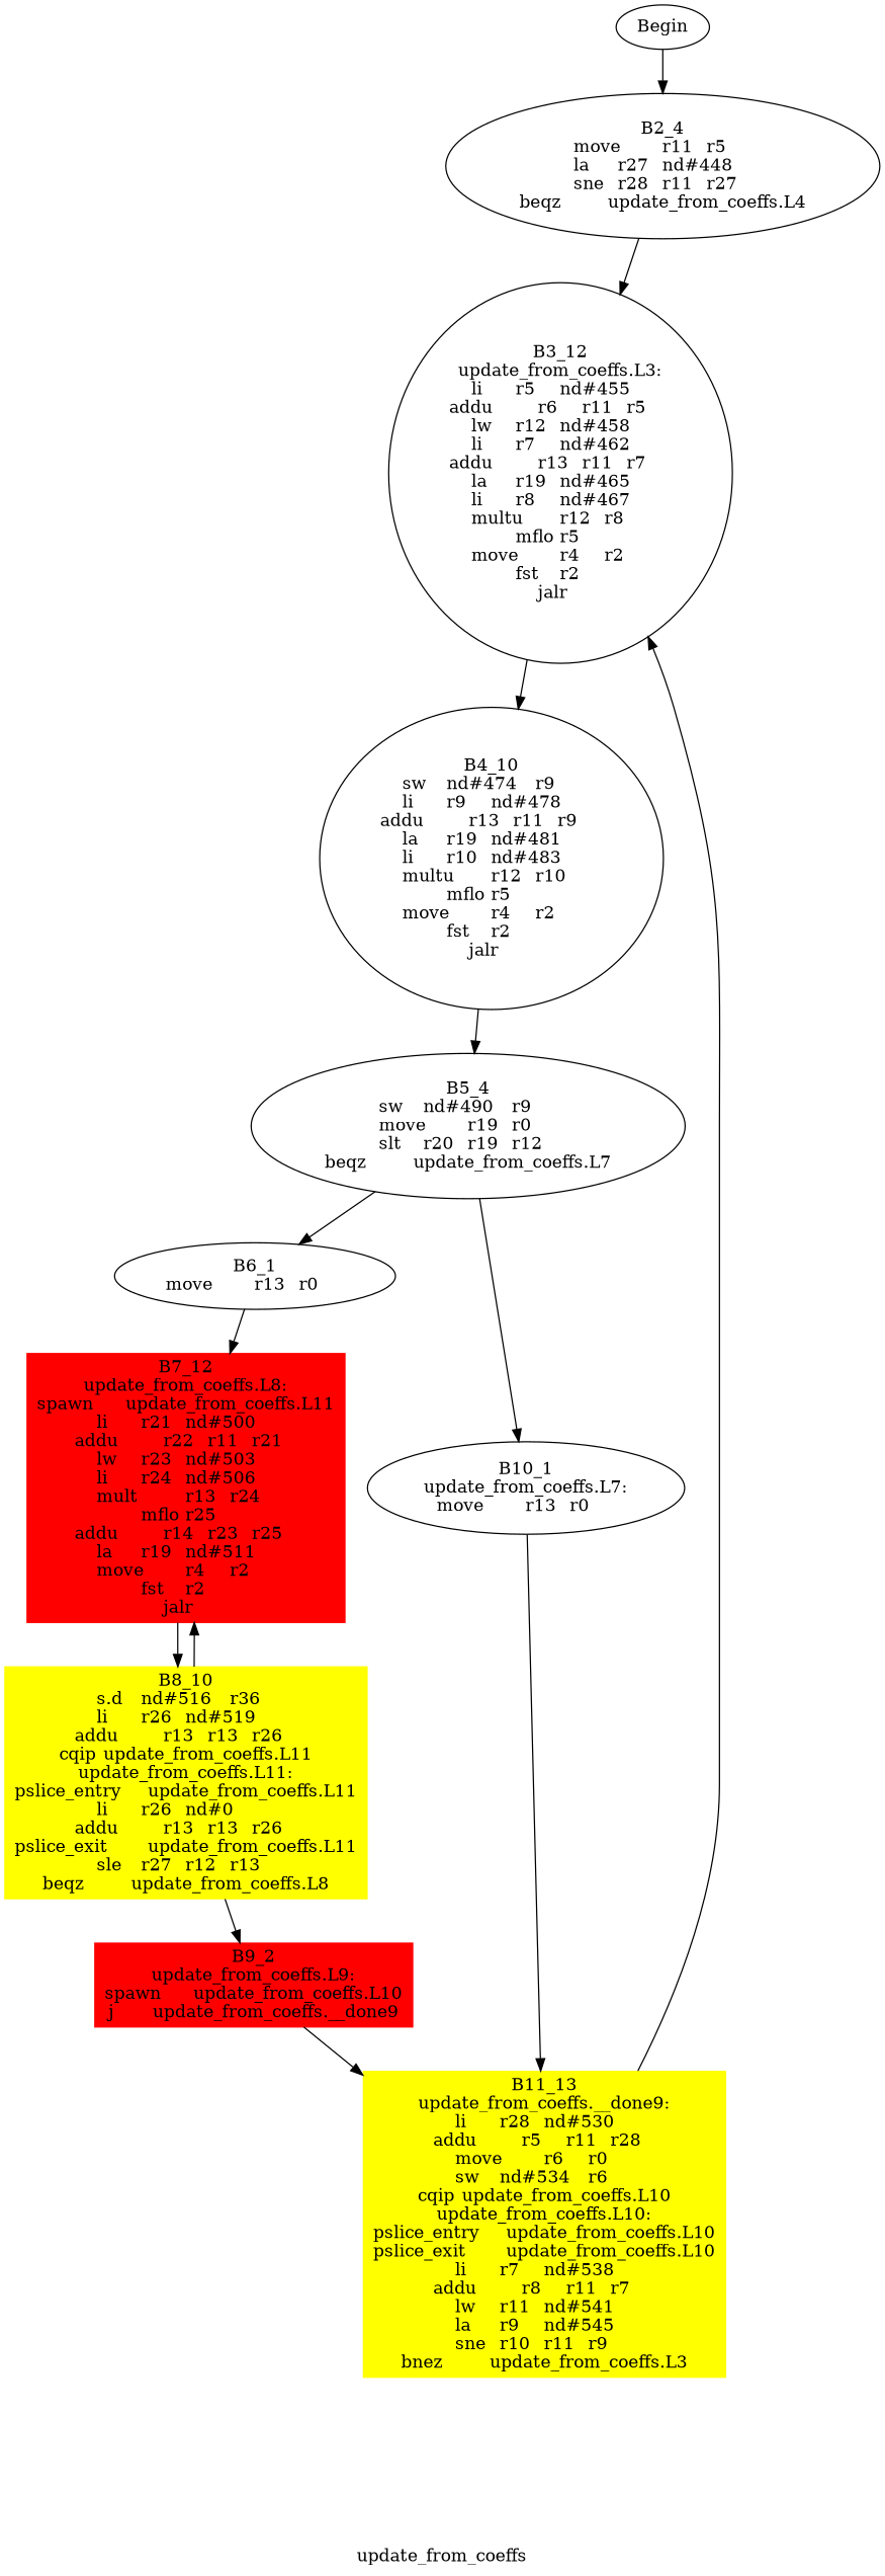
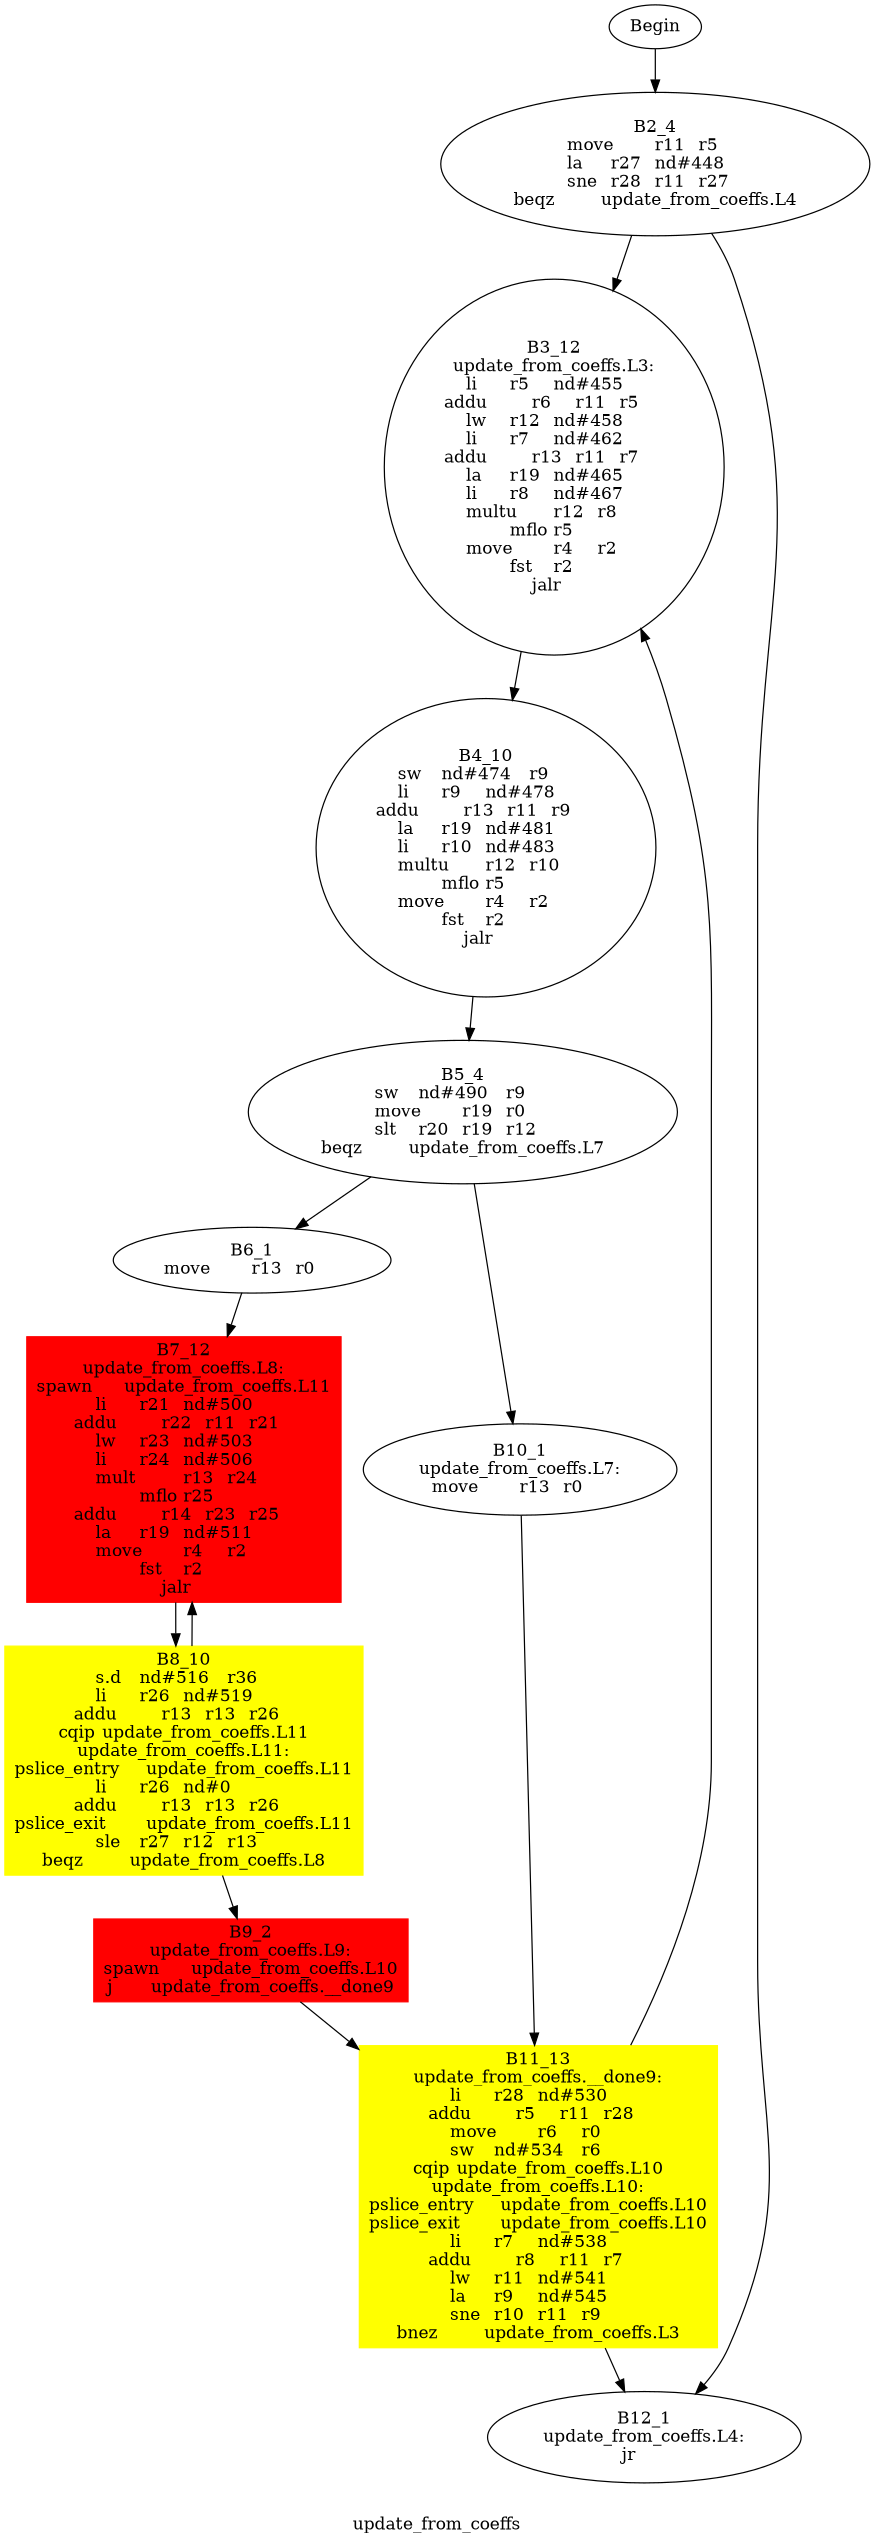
  digraph {
    color=purple
    fontname="DejaVu Serif"
    label=update_from_coeffs
    style=dashed
    node [fontname="DejaVu Serif"]
    edge [fontname="DejaVu Serif"]
    n1 [label=Begin]
    n2 [label="B2_4\nmove	r11	r5	\nla	r27	nd#448	\nsne	r28	r11	r27	\nbeqz	update_from_coeffs.L4\n"]
    n3 [label="B3_12\nupdate_from_coeffs.L3:\nli	r5	nd#455	\naddu	r6	r11	r5	\nlw	r12	nd#458	\nli	r7	nd#462	\naddu	r13	r11	r7	\nla	r19	nd#465	\nli	r8	nd#467	\nmultu	r12	r8	\nmflo	r5	\nmove	r4	r2	\nfst	r2	\njalr	\n"]
+   n4 [label="B12_1\nupdate_from_coeffs.L4:\njr	\n"]
    n5 [label="B4_10\nsw	nd#474	r9	\nli	r9	nd#478	\naddu	r13	r11	r9	\nla	r19	nd#481	\nli	r10	nd#483	\nmultu	r12	r10	\nmflo	r5	\nmove	r4	r2	\nfst	r2	\njalr	\n"]
    n6 [label="B5_4\nsw	nd#490	r9	\nmove	r19	r0	\nslt	r20	r19	r12	\nbeqz	update_from_coeffs.L7\n"]
    n7 [label="B6_1\nmove	r13	r0	\n"]
    n8 [label="B10_1\nupdate_from_coeffs.L7:\nmove	r13	r0	\n"]
    n9 [color=red label="B7_12\nupdate_from_coeffs.L8:\nspawn	update_from_coeffs.L11\nli	r21	nd#500	\naddu	r22	r11	r21	\nlw	r23	nd#503	\nli	r24	nd#506	\nmult	r13	r24	\nmflo	r25	\naddu	r14	r23	r25	\nla	r19	nd#511	\nmove	r4	r2	\nfst	r2	\njalr	\n" shape=box style=filled]
    n10 [color=yellow label="B11_13\nupdate_from_coeffs.__done9:\nli	r28	nd#530	\naddu	r5	r11	r28	\nmove	r6	r0	\nsw	nd#534	r6	\ncqip	update_from_coeffs.L10\nupdate_from_coeffs.L10:\npslice_entry	update_from_coeffs.L10\npslice_exit	update_from_coeffs.L10\nli	r7	nd#538	\naddu	r8	r11	r7	\nlw	r11	nd#541	\nla	r9	nd#545	\nsne	r10	r11	r9	\nbnez	update_from_coeffs.L3\n" shape=polygon style=filled]
    n11 [color=yellow label="B8_10\ns.d	nd#516	r36	\nli	r26	nd#519	\naddu	r13	r13	r26	\ncqip	update_from_coeffs.L11\nupdate_from_coeffs.L11:\npslice_entry	update_from_coeffs.L11\nli	r26	nd#0	\naddu	r13	r13	r26	\npslice_exit	update_from_coeffs.L11\nsle	r27	r12	r13	\nbeqz	update_from_coeffs.L8\n" shape=polygon style=filled]
    n12 [color=red label="B9_2\nupdate_from_coeffs.L9:\nspawn	update_from_coeffs.L10\nj	update_from_coeffs.__done9\n" shape=box style=filled]
    n1 -> n2
    n2 -> n3
+   n2 -> n4
    n3 -> n5
    n5 -> n6
    n6 -> n7
    n6 -> n8
    n7 -> n9
    n8 -> n10
    n9 -> n11
    n10 -> n3
+   n10 -> n4
    n11 -> n9
    n11 -> n12
    n12 -> n10
  }
